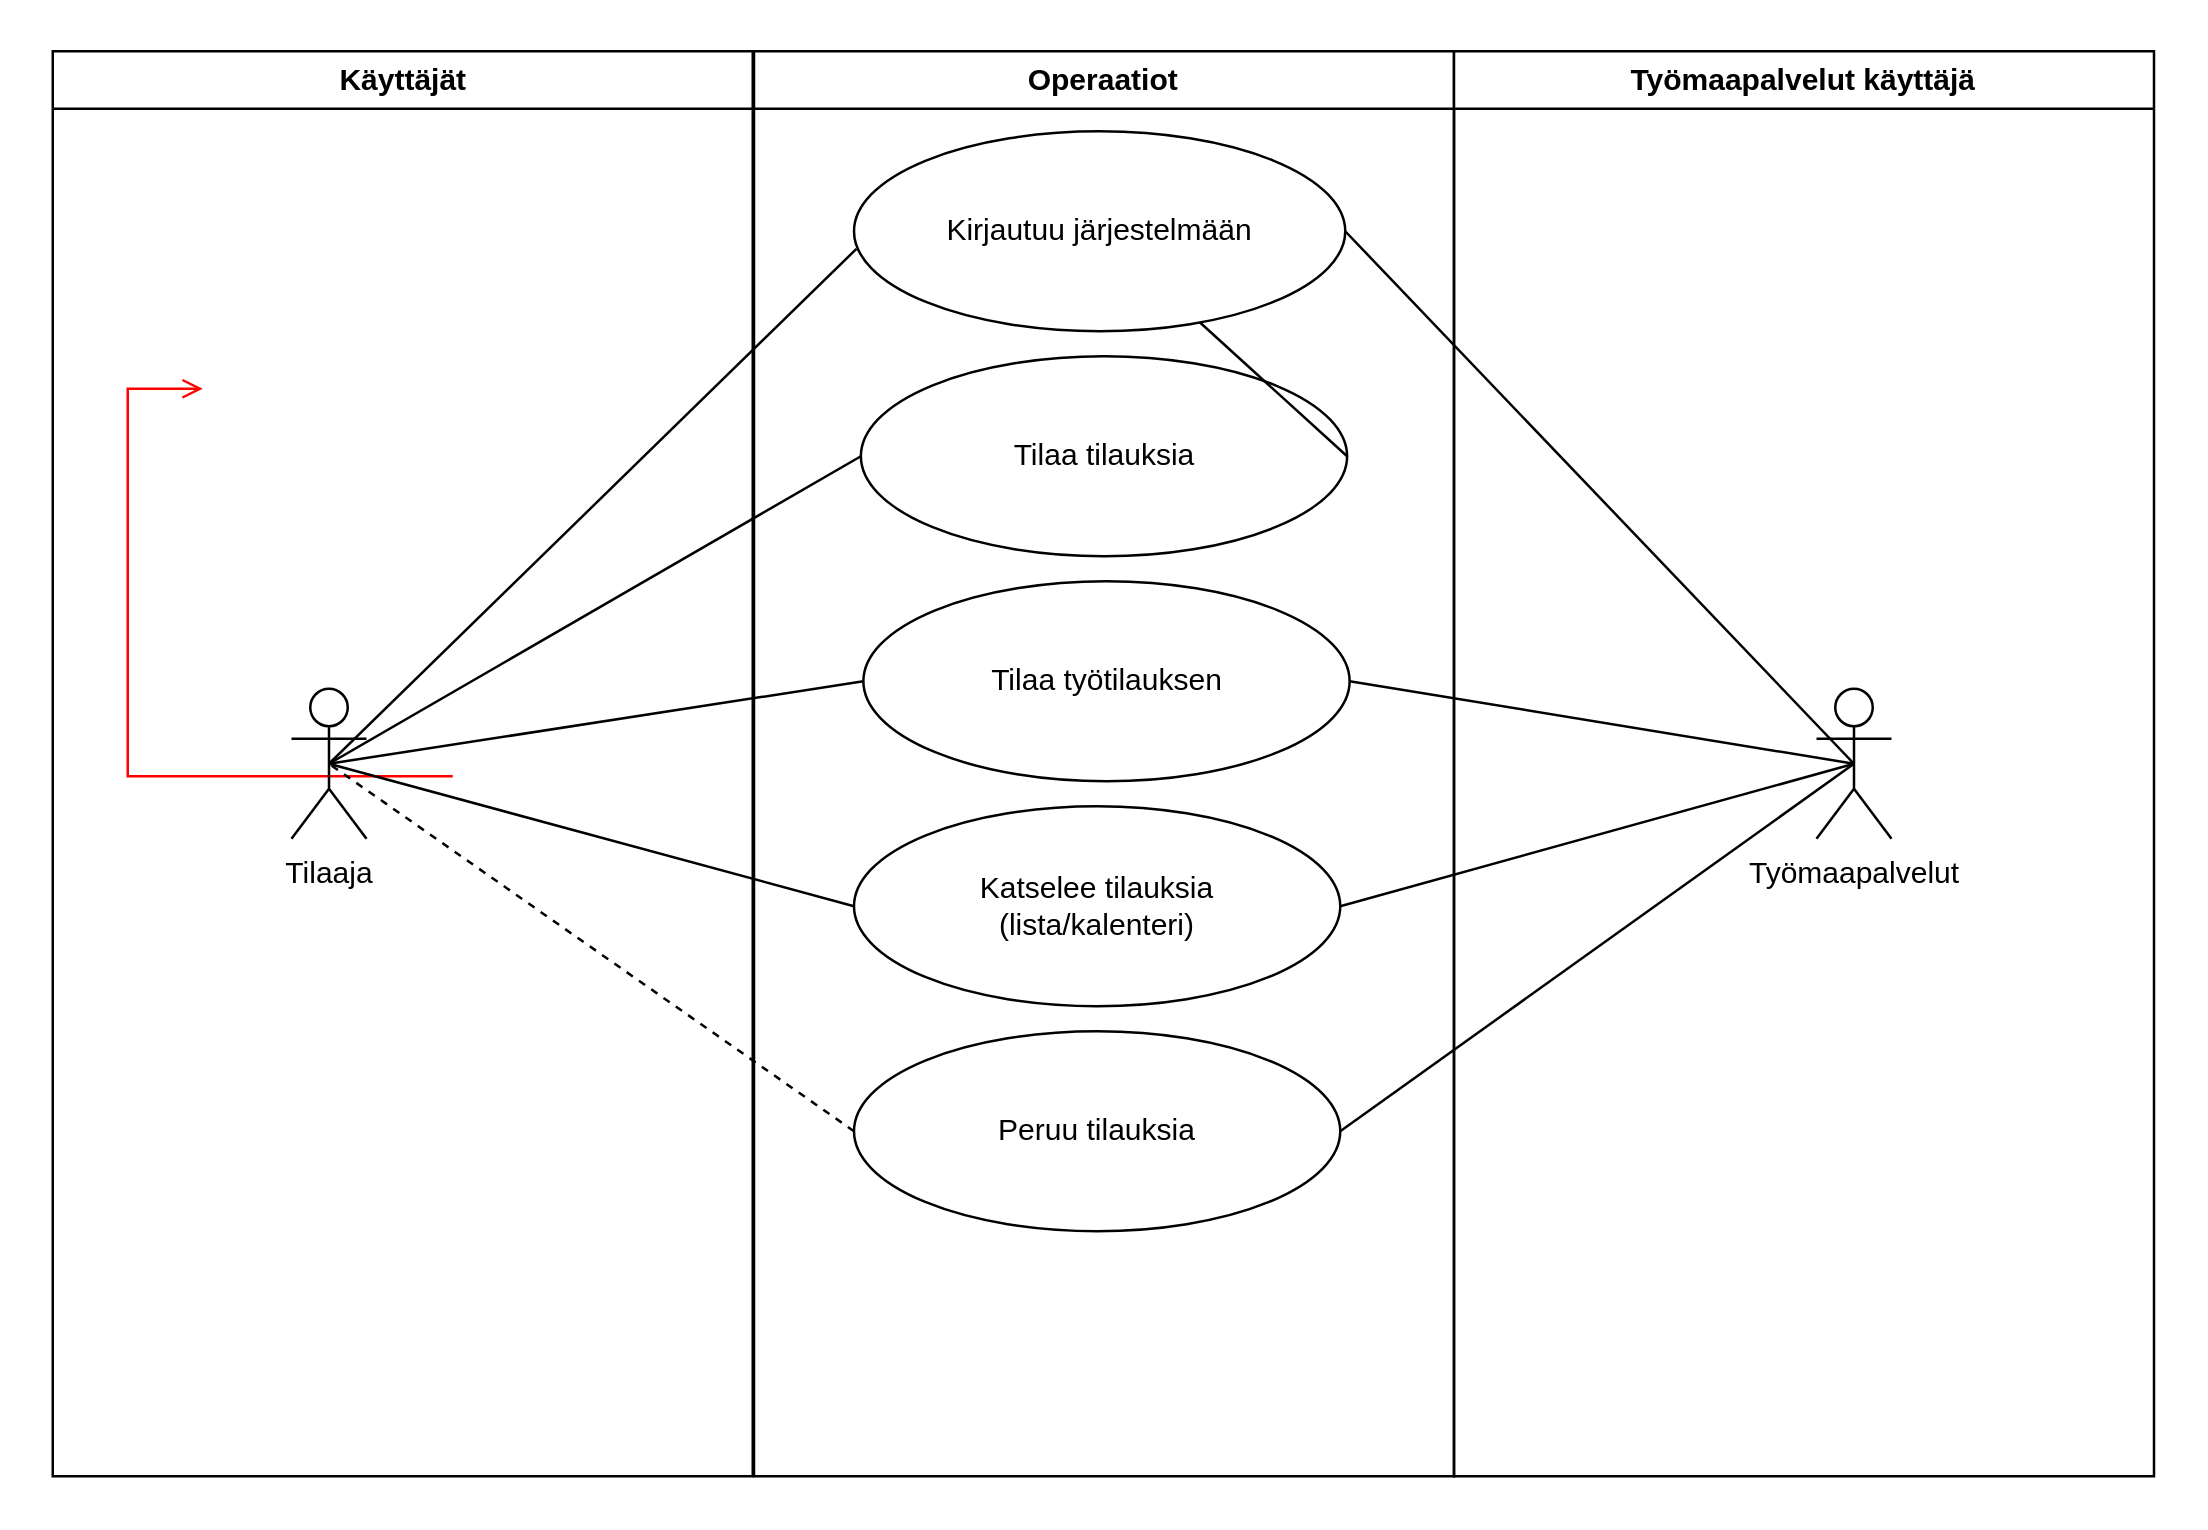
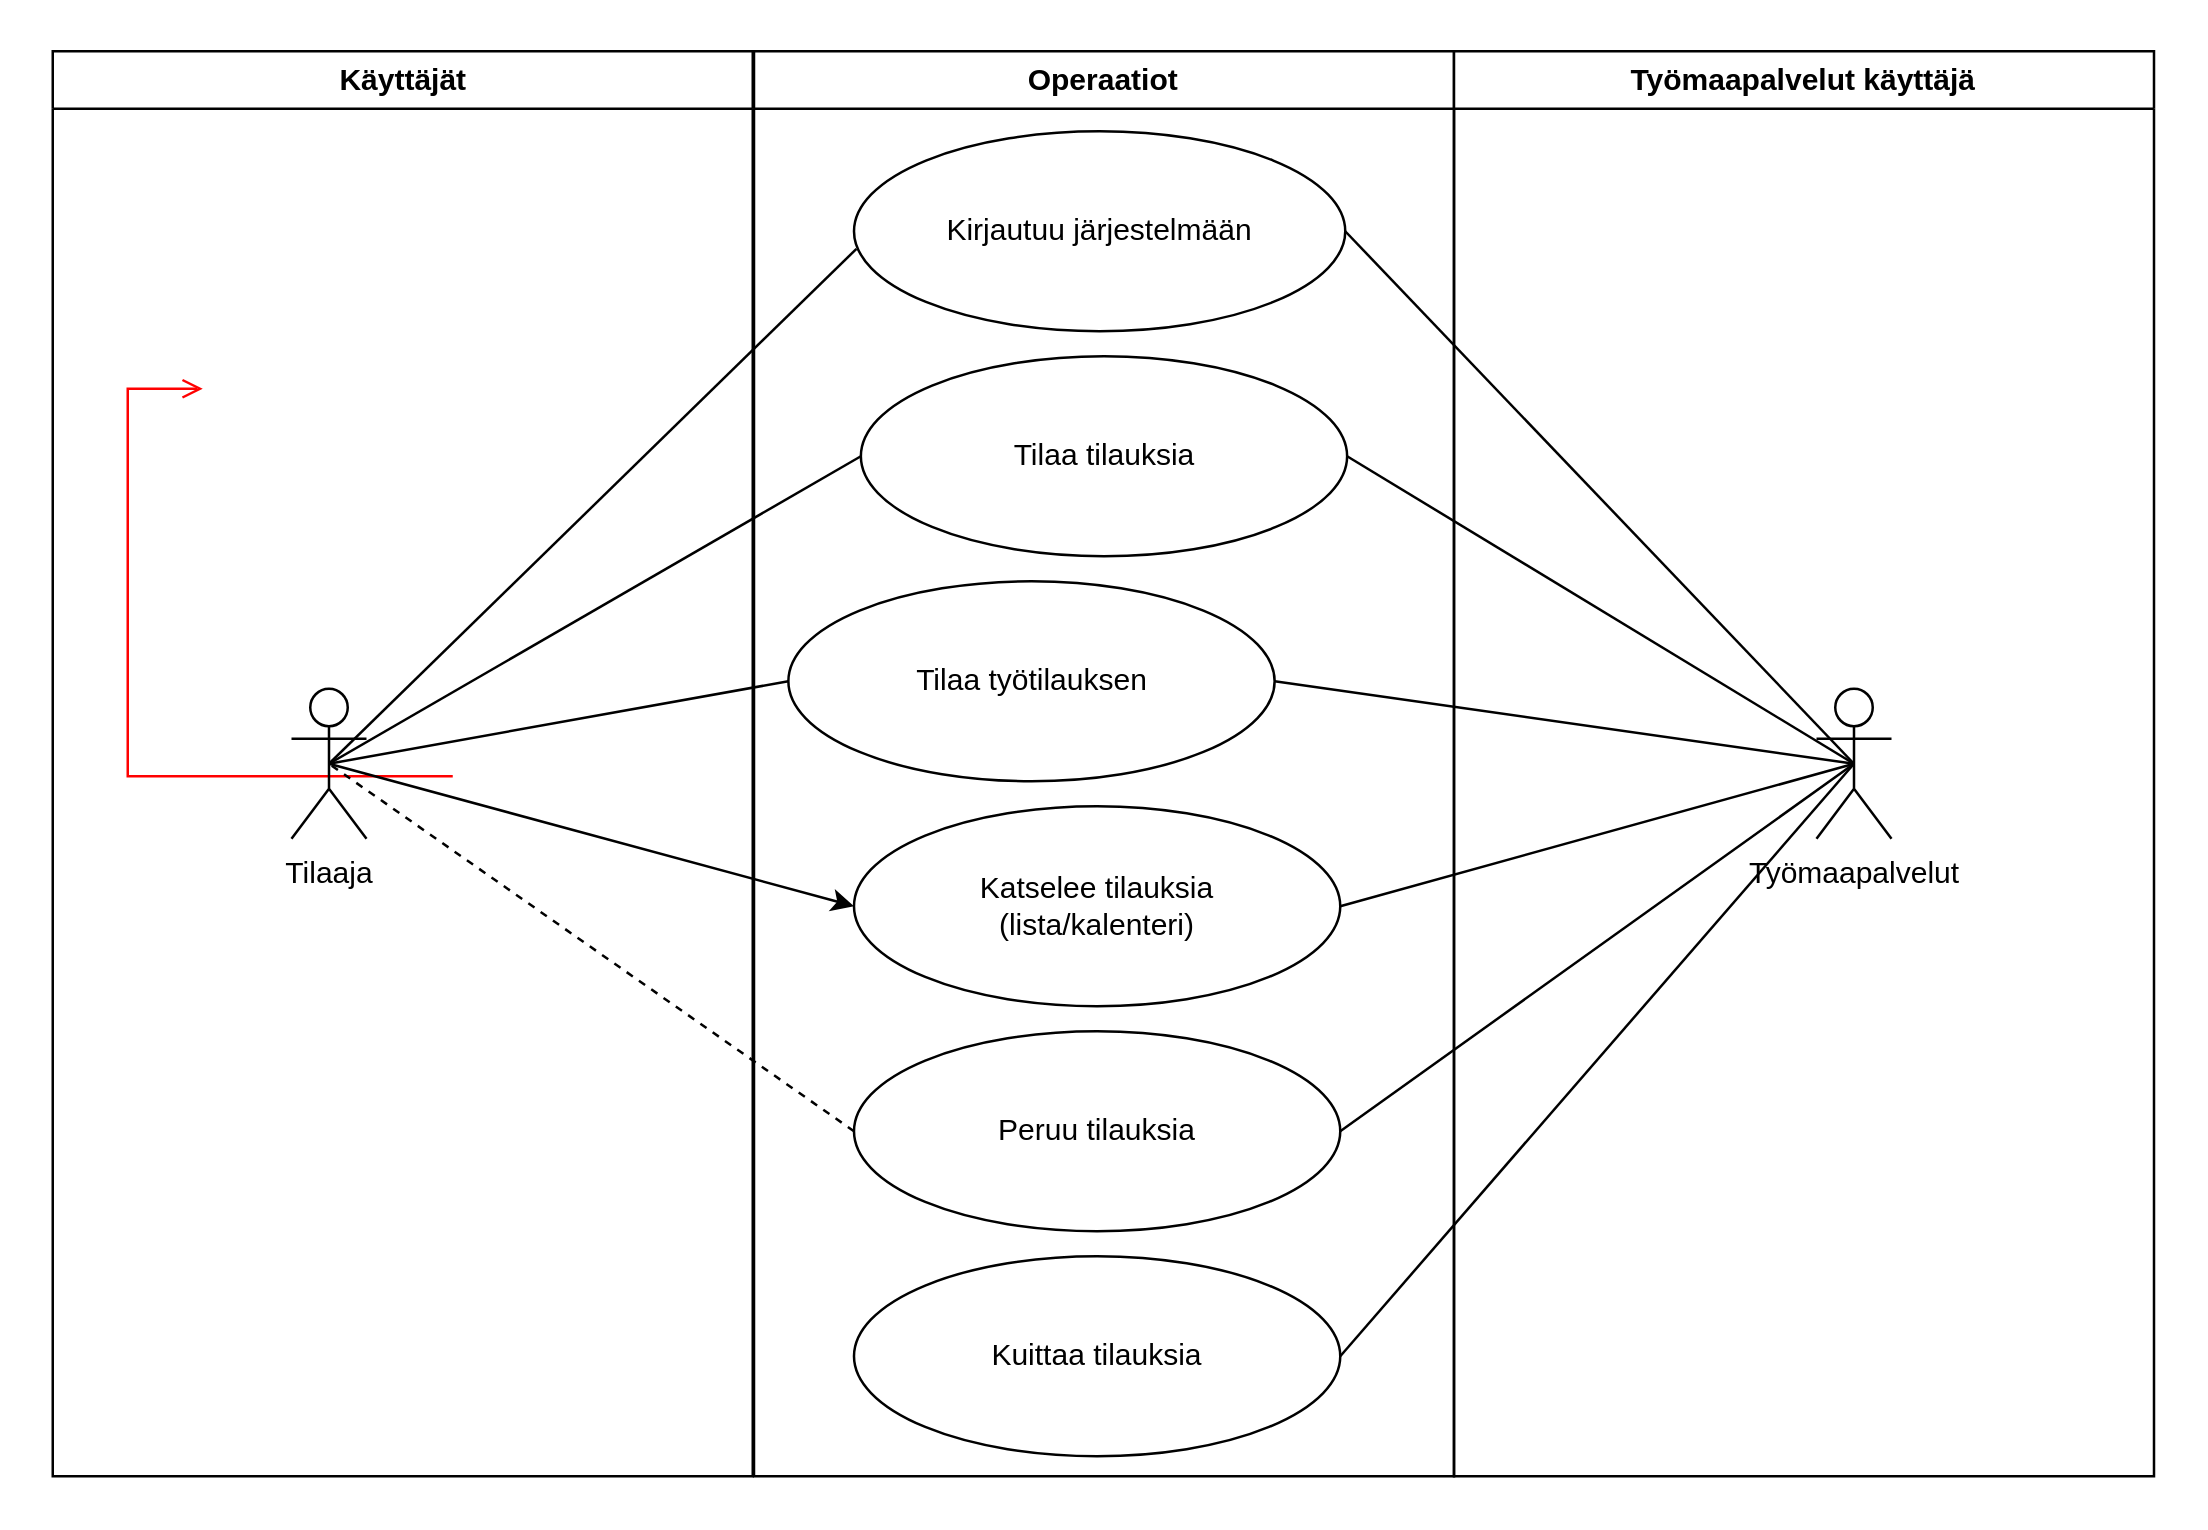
  <mxCell id="0" />
  <mxCell id="1" parent="0" />
  <mxCell id="2" value="Käyttäjät" style="swimlane;whiteSpace=wrap" parent="1" vertex="1"><mxGeometry x="20.5" y="20" width="280" height="570" as="geometry" /></mxCell>
  <mxCell id="3" value="" style="edgeStyle=elbowEdgeStyle;elbow=horizontal;strokeColor=#FF0000;endArrow=open;endFill=1;rounded=0" parent="2" edge="1"><mxGeometry width="100" height="100" relative="1" as="geometry"><mxPoint x="160" y="290" as="sourcePoint" /><mxPoint x="60" y="135" as="targetPoint" /><Array as="points"><mxPoint x="30" y="250" /></Array></mxGeometry></mxCell>
  <mxCell id="4" value="Tilaaja" style="shape=umlActor;verticalLabelPosition=bottom;verticalAlign=top;html=1;outlineConnect=0;" vertex="1" parent="2"><mxGeometry x="95.5" y="255" width="30" height="60" as="geometry" /></mxCell>
  <mxCell id="5" value="Operaatiot" style="swimlane;whiteSpace=wrap" parent="1" vertex="1"><mxGeometry x="301" y="20" width="280" height="570" as="geometry" /></mxCell>
  <mxCell id="6" value="Kirjautuu järjestelmään" style="ellipse;whiteSpace=wrap;html=1;" vertex="1" parent="5"><mxGeometry x="40" y="32" width="196.5" height="80" as="geometry" /></mxCell>
  <mxCell id="7" value="Tilaa tilauksia" style="ellipse;whiteSpace=wrap;html=1;" vertex="1" parent="5"><mxGeometry x="42.75" y="122" width="194.5" height="80" as="geometry" /></mxCell>
  <mxCell id="8" value="Katselee tilauksia&lt;br&gt;(lista/kalenteri)" style="ellipse;whiteSpace=wrap;html=1;" vertex="1" parent="5"><mxGeometry x="40" y="302" width="194.5" height="80" as="geometry" /></mxCell>
  <mxCell id="9" value="Peruu tilauksia" style="ellipse;whiteSpace=wrap;html=1;" vertex="1" parent="5"><mxGeometry x="40" y="392" width="194.5" height="80" as="geometry" /></mxCell>
- <mxCell id="10" value="Tilaa työtilauksen" style="ellipse;whiteSpace=wrap;html=1;" vertex="1" parent="5"><mxGeometry x="43.75" y="212" width="194.5" height="80" as="geometry" /></mxCell>
+ <mxCell id="10" value="Tilaa työtilauksen" style="ellipse;whiteSpace=wrap;html=1;" vertex="1" parent="5"><mxGeometry x="13.75" y="212" width="194.5" height="80" as="geometry" /></mxCell>
+ <mxCell id="11" value="Kuittaa tilauksia" style="ellipse;whiteSpace=wrap;html=1;" vertex="1" parent="5"><mxGeometry x="40" y="482" width="194.5" height="80" as="geometry" /></mxCell>
  <mxCell id="12" value="Työmaapalvelut käyttäjä" style="swimlane;whiteSpace=wrap;startSize=23;" parent="1" vertex="1"><mxGeometry x="581" y="20" width="280" height="570" as="geometry" /></mxCell>
  <mxCell id="13" value="Työmaapalvelut" style="shape=umlActor;verticalLabelPosition=bottom;verticalAlign=top;html=1;outlineConnect=0;" vertex="1" parent="12"><mxGeometry x="145" y="255" width="30" height="60" as="geometry" /></mxCell>
- <mxCell id="14" value="" style="endArrow=none;html=1;rounded=0;entryX=0;entryY=0.5;entryDx=0;entryDy=0;exitX=0.5;exitY=0.5;exitDx=0;exitDy=0;exitPerimeter=0;" edge="1" parent="1" source="4" target="8"><mxGeometry width="50" height="50" relative="1" as="geometry"><mxPoint x="151" y="132" as="sourcePoint" /><mxPoint x="466" y="252" as="targetPoint" /></mxGeometry></mxCell>
+ <mxCell id="14" value="" style="endArrow=classic;html=1;rounded=0;entryX=0;entryY=0.5;entryDx=0;entryDy=0;exitX=0.5;exitY=0.5;exitDx=0;exitDy=0;exitPerimeter=0;" edge="1" parent="1" source="4" target="8"><mxGeometry width="50" height="50" relative="1" as="geometry"><mxPoint x="151" y="132" as="sourcePoint" /><mxPoint x="466" y="252" as="targetPoint" /></mxGeometry></mxCell>
  <mxCell id="15" value="" style="endArrow=none;html=1;rounded=0;entryX=0;entryY=0.5;entryDx=0;entryDy=0;exitX=0.5;exitY=0.5;exitDx=0;exitDy=0;exitPerimeter=0;" edge="1" parent="1" source="4" target="7"><mxGeometry width="50" height="50" relative="1" as="geometry"><mxPoint x="166" y="142" as="sourcePoint" /><mxPoint x="354" y="282" as="targetPoint" /></mxGeometry></mxCell>
  <mxCell id="16" value="" style="endArrow=none;html=1;rounded=0;entryX=0.005;entryY=0.588;entryDx=0;entryDy=0;entryPerimeter=0;exitX=0.5;exitY=0.5;exitDx=0;exitDy=0;exitPerimeter=0;" edge="1" parent="1" source="4" target="6"><mxGeometry width="50" height="50" relative="1" as="geometry"><mxPoint x="166" y="142" as="sourcePoint" /><mxPoint x="466" y="252" as="targetPoint" /></mxGeometry></mxCell>
  <mxCell id="17" value="" style="endArrow=none;html=1;rounded=0;exitX=0;exitY=0.5;exitDx=0;exitDy=0;entryX=0.5;entryY=0.5;entryDx=0;entryDy=0;entryPerimeter=0;dashed=1;" edge="1" parent="1" source="9" target="4"><mxGeometry width="50" height="50" relative="1" as="geometry"><mxPoint x="416" y="302" as="sourcePoint" /><mxPoint x="466" y="252" as="targetPoint" /></mxGeometry></mxCell>
  <mxCell id="18" value="" style="endArrow=none;html=1;rounded=0;exitX=0;exitY=0.5;exitDx=0;exitDy=0;entryX=0.5;entryY=0.5;entryDx=0;entryDy=0;entryPerimeter=0;" edge="1" parent="1" source="10" target="4"><mxGeometry width="50" height="50" relative="1" as="geometry"><mxPoint x="416" y="302" as="sourcePoint" /><mxPoint x="466" y="252" as="targetPoint" /></mxGeometry></mxCell>
  <mxCell id="19" value="" style="endArrow=none;html=1;rounded=0;exitX=1;exitY=0.5;exitDx=0;exitDy=0;entryX=0.5;entryY=0.5;entryDx=0;entryDy=0;entryPerimeter=0;" edge="1" parent="1" source="8" target="13"><mxGeometry width="50" height="50" relative="1" as="geometry"><mxPoint x="416" y="302" as="sourcePoint" /><mxPoint x="466" y="252" as="targetPoint" /></mxGeometry></mxCell>
+ <mxCell id="20" value="" style="endArrow=none;html=1;rounded=0;entryX=0.5;entryY=0.5;entryDx=0;entryDy=0;entryPerimeter=0;exitX=1;exitY=0.5;exitDx=0;exitDy=0;" edge="1" parent="1" source="11" target="13"><mxGeometry width="50" height="50" relative="1" as="geometry"><mxPoint x="316" y="302" as="sourcePoint" /><mxPoint x="366" y="252" as="targetPoint" /></mxGeometry></mxCell>
  <mxCell id="21" value="" style="endArrow=none;html=1;rounded=0;entryX=0.5;entryY=0.5;entryDx=0;entryDy=0;entryPerimeter=0;exitX=1;exitY=0.5;exitDx=0;exitDy=0;" edge="1" parent="1" source="9" target="13"><mxGeometry width="50" height="50" relative="1" as="geometry"><mxPoint x="316" y="302" as="sourcePoint" /><mxPoint x="366" y="252" as="targetPoint" /></mxGeometry></mxCell>
  <mxCell id="22" value="" style="endArrow=none;html=1;rounded=0;entryX=0.5;entryY=0.5;entryDx=0;entryDy=0;entryPerimeter=0;exitX=1;exitY=0.5;exitDx=0;exitDy=0;" edge="1" parent="1" source="6" target="13"><mxGeometry width="50" height="50" relative="1" as="geometry"><mxPoint x="316" y="302" as="sourcePoint" /><mxPoint x="366" y="252" as="targetPoint" /></mxGeometry></mxCell>
- <mxCell id="23" value="" style="endArrow=none;html=1;rounded=0;exitX=1;exitY=0.5;exitDx=0;exitDy=0;" edge="1" parent="1" source="7" target="6"><mxGeometry width="50" height="50" relative="1" as="geometry"><mxPoint x="316" y="302" as="sourcePoint" /><mxPoint x="366" y="252" as="targetPoint" /></mxGeometry></mxCell>
+ <mxCell id="23" value="" style="endArrow=none;html=1;rounded=0;entryX=0.5;entryY=0.5;entryDx=0;entryDy=0;entryPerimeter=0;exitX=1;exitY=0.5;exitDx=0;exitDy=0;" edge="1" parent="1" source="7" target="13"><mxGeometry width="50" height="50" relative="1" as="geometry"><mxPoint x="316" y="302" as="sourcePoint" /><mxPoint x="366" y="252" as="targetPoint" /></mxGeometry></mxCell>
  <mxCell id="24" value="" style="endArrow=none;html=1;rounded=0;entryX=0.5;entryY=0.5;entryDx=0;entryDy=0;entryPerimeter=0;exitX=1;exitY=0.5;exitDx=0;exitDy=0;" edge="1" parent="1" source="10" target="13"><mxGeometry width="50" height="50" relative="1" as="geometry"><mxPoint x="316" y="302" as="sourcePoint" /><mxPoint x="366" y="252" as="targetPoint" /></mxGeometry></mxCell>
